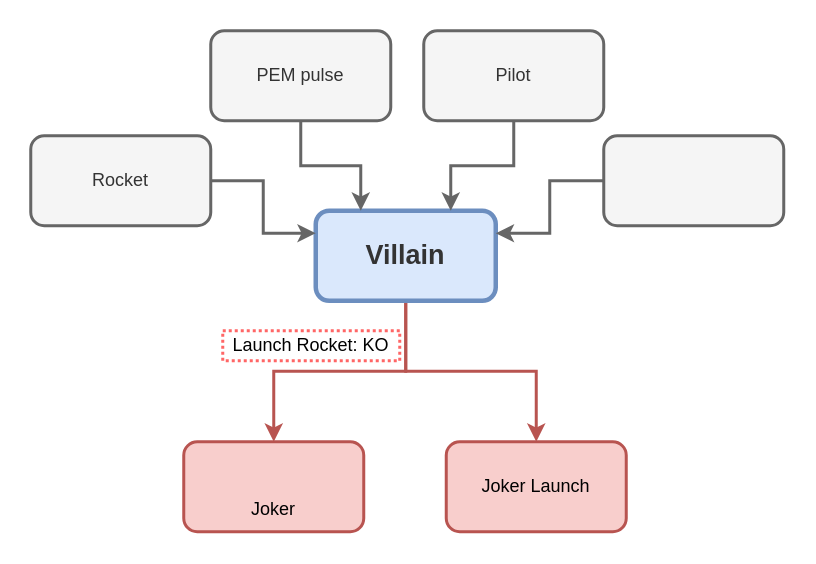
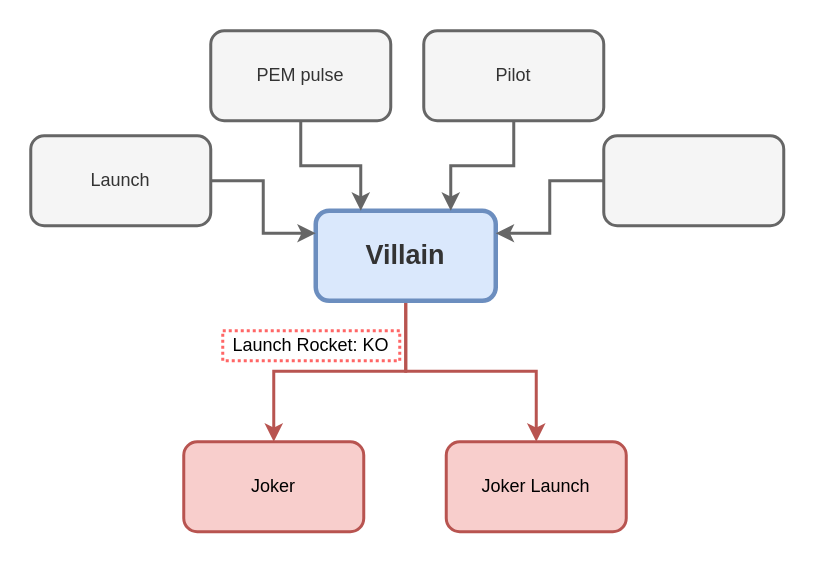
  <mxCell id="0" />
  <mxCell id="1" parent="0" />
  <mxCell id="2" style="edgeStyle=orthogonalEdgeStyle;rounded=0;orthogonalLoop=1;jettySize=auto;html=1;exitX=0.25;exitY=1;exitDx=0;exitDy=0;entryX=0.5;entryY=0;entryDx=0;entryDy=0;strokeWidth=2;fillColor=#f8cecc;strokeColor=#b85450;" parent="1" source="4" target="12" edge="1"><mxGeometry relative="1" as="geometry"><Array as="points"><mxPoint x="270" y="200" /><mxPoint x="270" y="247" /><mxPoint x="182" y="247" /></Array></mxGeometry></mxCell>
  <mxCell id="3" style="edgeStyle=orthogonalEdgeStyle;rounded=0;orthogonalLoop=1;jettySize=auto;html=1;exitX=0.75;exitY=1;exitDx=0;exitDy=0;entryX=0.5;entryY=0;entryDx=0;entryDy=0;fillColor=#f8cecc;strokeColor=#b85450;strokeWidth=2;" parent="1" source="4" target="14" edge="1"><mxGeometry relative="1" as="geometry"><Array as="points"><mxPoint x="270" y="200" /><mxPoint x="270" y="247" /><mxPoint x="357" y="247" /></Array></mxGeometry></mxCell>
  <mxCell id="4" value="" style="rounded=1;whiteSpace=wrap;html=1;strokeWidth=3;fillColor=#dae8fc;strokeColor=#6c8ebf;" parent="1" vertex="1"><mxGeometry x="210" y="140" width="120" height="60" as="geometry" /></mxCell>
  <mxCell id="5" value="&lt;font style=&quot;font-size: 18px&quot;&gt;&lt;b&gt;Villain&lt;/b&gt;&lt;/font&gt;" style="text;html=1;align=center;verticalAlign=middle;whiteSpace=wrap;rounded=0;fontColor=#333333;strokeWidth=1;" parent="1" vertex="1"><mxGeometry x="220" y="160" width="100" height="20" as="geometry" /></mxCell>
  <mxCell id="6" style="edgeStyle=orthogonalEdgeStyle;rounded=0;orthogonalLoop=1;jettySize=auto;html=1;exitX=1;exitY=0.5;exitDx=0;exitDy=0;entryX=0;entryY=0.25;entryDx=0;entryDy=0;fillColor=#f5f5f5;strokeColor=#666666;strokeWidth=2;" parent="1" source="7" target="4" edge="1"><mxGeometry relative="1" as="geometry" /></mxCell>
  <mxCell id="7" value="" style="rounded=1;whiteSpace=wrap;html=1;fillColor=#f5f5f5;strokeColor=#666666;fontColor=#333333;strokeWidth=2;" parent="1" vertex="1"><mxGeometry x="20" y="90" width="120" height="60" as="geometry" /></mxCell>
- <mxCell id="8" value="Rocket" style="text;html=1;align=center;verticalAlign=middle;whiteSpace=wrap;rounded=0;fontColor=#333333;strokeWidth=2;" parent="1" vertex="1"><mxGeometry x="30" y="110" width="100" height="20" as="geometry" /></mxCell>
+ <mxCell id="8" value="Launch" style="text;html=1;align=center;verticalAlign=middle;whiteSpace=wrap;rounded=0;fontColor=#333333;strokeWidth=2;" parent="1" vertex="1"><mxGeometry x="30" y="110" width="100" height="20" as="geometry" /></mxCell>
  <mxCell id="9" style="edgeStyle=orthogonalEdgeStyle;rounded=0;orthogonalLoop=1;jettySize=auto;html=1;exitX=0.5;exitY=1;exitDx=0;exitDy=0;entryX=0.25;entryY=0;entryDx=0;entryDy=0;fillColor=#f5f5f5;strokeColor=#666666;strokeWidth=2;" parent="1" source="10" target="4" edge="1"><mxGeometry relative="1" as="geometry" /></mxCell>
  <mxCell id="10" value="" style="rounded=1;whiteSpace=wrap;html=1;fillColor=#f5f5f5;strokeColor=#666666;fontColor=#333333;strokeWidth=2;" parent="1" vertex="1"><mxGeometry x="140" y="20" width="120" height="60" as="geometry" /></mxCell>
  <mxCell id="11" value="PEM pulse" style="text;html=1;align=center;verticalAlign=middle;whiteSpace=wrap;rounded=0;fontColor=#333333;strokeWidth=2;" parent="1" vertex="1"><mxGeometry x="150" y="40" width="100" height="20" as="geometry" /></mxCell>
  <mxCell id="12" value="" style="rounded=1;whiteSpace=wrap;html=1;strokeWidth=2;fillColor=#f8cecc;strokeColor=#b85450;" parent="1" vertex="1"><mxGeometry x="122" y="294" width="120" height="60" as="geometry" /></mxCell>
- <mxCell id="13" value="Joker" style="text;html=1;align=center;verticalAlign=middle;whiteSpace=wrap;rounded=0;strokeWidth=2;" parent="1" vertex="1"><mxGeometry x="132" y="329" width="100" height="20" as="geometry" /></mxCell>
+ <mxCell id="13" value="Joker" style="text;html=1;align=center;verticalAlign=middle;whiteSpace=wrap;rounded=0;strokeWidth=2;" parent="1" vertex="1"><mxGeometry x="132" y="314" width="100" height="20" as="geometry" /></mxCell>
  <mxCell id="14" value="" style="rounded=1;whiteSpace=wrap;html=1;strokeWidth=2;fillColor=#f8cecc;strokeColor=#b85450;" parent="1" vertex="1"><mxGeometry x="297" y="294" width="120" height="60" as="geometry" /></mxCell>
  <mxCell id="15" value="Joker Launch" style="text;html=1;align=center;verticalAlign=middle;whiteSpace=wrap;rounded=0;strokeWidth=2;" parent="1" vertex="1"><mxGeometry x="307" y="314" width="100" height="20" as="geometry" /></mxCell>
  <mxCell id="16" style="edgeStyle=orthogonalEdgeStyle;rounded=0;orthogonalLoop=1;jettySize=auto;html=1;exitX=0.5;exitY=1;exitDx=0;exitDy=0;entryX=0.75;entryY=0;entryDx=0;entryDy=0;fillColor=#f5f5f5;strokeColor=#666666;strokeWidth=2;" parent="1" source="17" target="4" edge="1"><mxGeometry relative="1" as="geometry" /></mxCell>
  <mxCell id="17" value="" style="rounded=1;whiteSpace=wrap;html=1;fillColor=#f5f5f5;strokeColor=#666666;fontColor=#333333;strokeWidth=2;" parent="1" vertex="1"><mxGeometry x="282" y="20" width="120" height="60" as="geometry" /></mxCell>
  <mxCell id="18" value="Pilot" style="text;html=1;align=center;verticalAlign=middle;whiteSpace=wrap;rounded=0;fontColor=#333333;strokeWidth=2;" parent="1" vertex="1"><mxGeometry x="292" y="40" width="100" height="20" as="geometry" /></mxCell>
  <mxCell id="19" style="edgeStyle=orthogonalEdgeStyle;rounded=0;orthogonalLoop=1;jettySize=auto;html=1;exitX=0;exitY=0.5;exitDx=0;exitDy=0;entryX=1;entryY=0.25;entryDx=0;entryDy=0;fillColor=#f5f5f5;strokeColor=#666666;strokeWidth=2;" parent="1" source="20" target="4" edge="1"><mxGeometry relative="1" as="geometry" /></mxCell>
  <mxCell id="20" value="" style="rounded=1;whiteSpace=wrap;html=1;fillColor=#f5f5f5;strokeColor=#666666;fontColor=#333333;strokeWidth=2;" parent="1" vertex="1"><mxGeometry x="402" y="90" width="120" height="60" as="geometry" /></mxCell>
  <mxCell id="21" value="Launch Rocket: KO" style="text;html=1;align=center;verticalAlign=middle;whiteSpace=wrap;rounded=0;dashed=1;strokeWidth=2;dashPattern=1 1;strokeColor=#FF6666;" parent="1" vertex="1"><mxGeometry x="148" y="220" width="118" height="20" as="geometry" /></mxCell>
